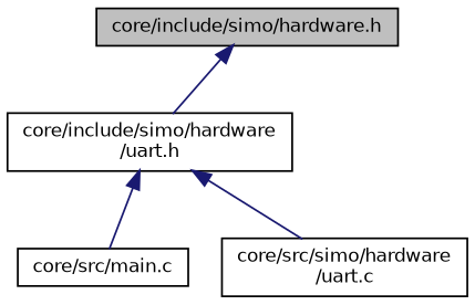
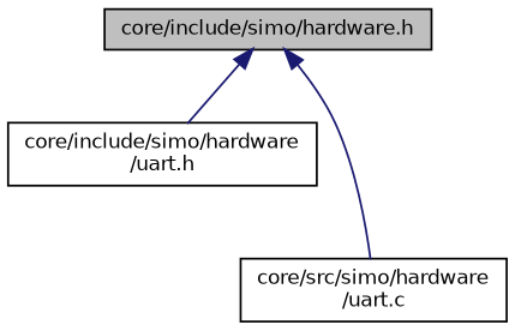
  digraph {
    node [color=black fillcolor=white fontname=Helvetica fontsize=10 shape=record style=filled]
    edge [color=midnightblue dir=back fontname=Helvetica fontsize=10 labelfontname=Helvetica labelfontsize=10 style=solid]
    n1 [fillcolor=grey75 fontcolor=black height=0.2 label="core/include/simo/hardware.h" width=0.4]
    n2 [height=0.2 label="core/include/simo/hardware\l/uart.h" width=0.4]
-   n3 [height=0.2 label="core/src/main.c" width=0.4]
    n4 [height=0.2 label="core/src/simo/hardware\l/uart.c" width=0.4]
    n1 -> n2
-   n2 -> n3
-   n2 -> n4
+   n1 -> n4
  }
